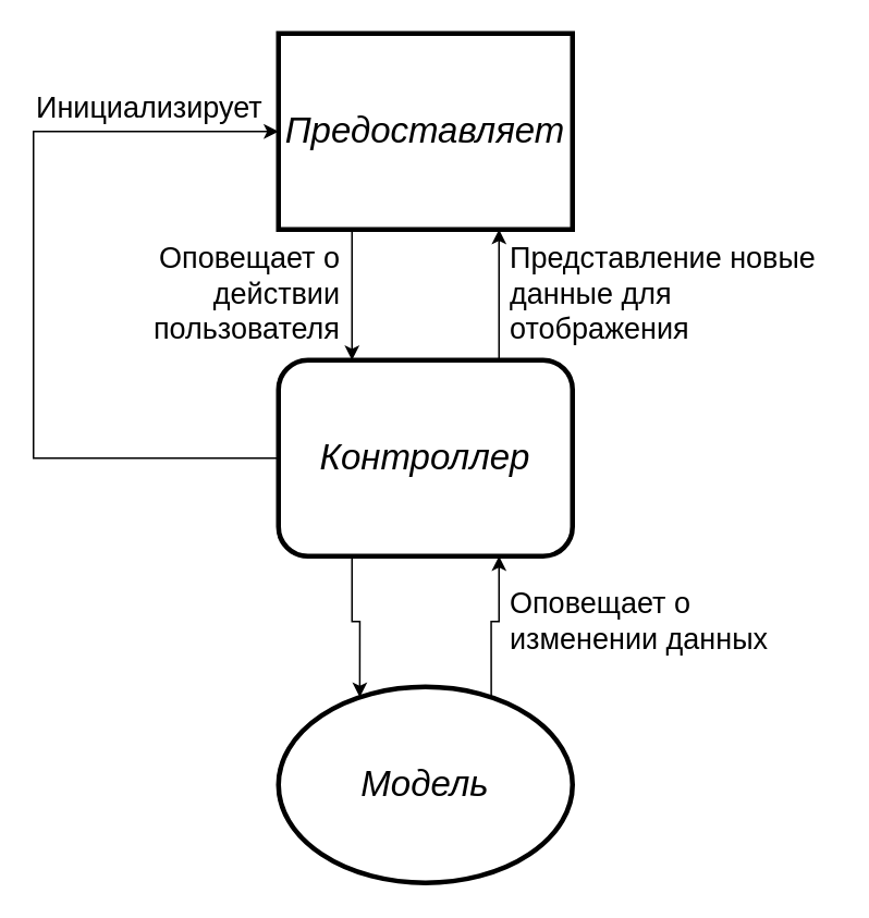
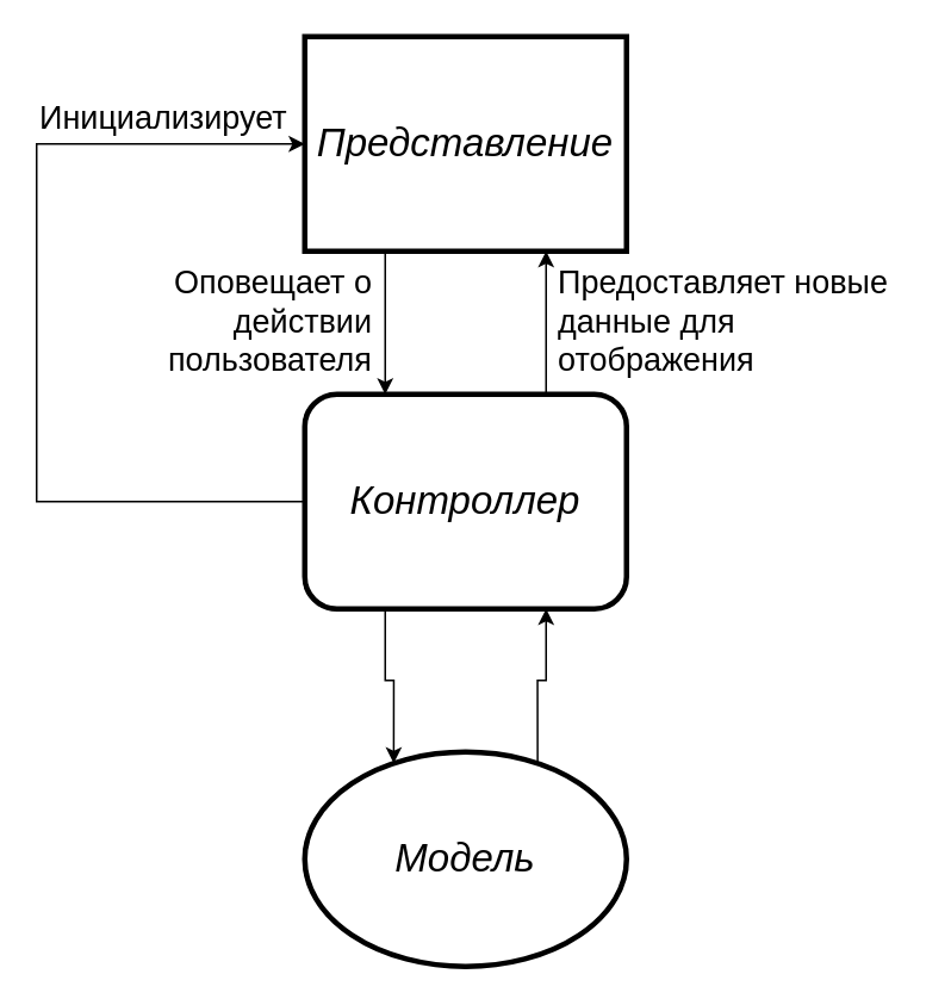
  <mxCell id="0" />
  <mxCell id="1" value="Границы" parent="0" />
  <mxCell id="2" style="edgeStyle=orthogonalEdgeStyle;rounded=0;orthogonalLoop=1;jettySize=auto;html=1;exitX=0.25;exitY=1;exitDx=0;exitDy=0;entryX=0.25;entryY=0;entryDx=0;entryDy=0;fontFamily=Arial;" parent="1" source="3" target="8" edge="1"><mxGeometry relative="1" as="geometry" /></mxCell>
- <mxCell id="3" value="Предоставляет" style="rounded=0;whiteSpace=wrap;html=1;fontSize=22;strokeWidth=3;align=center;fontFamily=Arial;fontStyle=2" parent="1" vertex="1"><mxGeometry x="170" y="20" width="180" height="120" as="geometry" /></mxCell>
+ <mxCell id="3" value="Представление" style="rounded=0;whiteSpace=wrap;html=1;fontSize=22;strokeWidth=3;align=center;fontFamily=Arial;fontStyle=2" parent="1" vertex="1"><mxGeometry x="170" y="20" width="180" height="120" as="geometry" /></mxCell>
  <mxCell id="4" value="" style="edgeStyle=orthogonalEdgeStyle;rounded=0;orthogonalLoop=1;jettySize=auto;html=1;exitX=0.25;exitY=1;exitDx=0;exitDy=0;entryX=0.25;entryY=0;entryDx=0;entryDy=0;fontFamily=Arial;align=right;fontSize=18;" parent="1" source="8" target="9" edge="1"><mxGeometry relative="1" as="geometry"><mxPoint as="offset" /></mxGeometry></mxCell>
  <mxCell id="5" value="&lt;font style=&quot;font-size: 18px;&quot;&gt;&lt;br&gt;&lt;/font&gt;" style="edgeStyle=orthogonalEdgeStyle;rounded=0;orthogonalLoop=1;jettySize=auto;html=1;exitX=0.75;exitY=0;exitDx=0;exitDy=0;entryX=0.75;entryY=1;entryDx=0;entryDy=0;align=left;fontSize=18;fontFamily=Arial;" parent="1" source="8" target="3" edge="1"><mxGeometry relative="1" as="geometry"><mxPoint as="offset" /></mxGeometry></mxCell>
  <mxCell id="6" value="" style="edgeStyle=orthogonalEdgeStyle;rounded=0;orthogonalLoop=1;jettySize=auto;html=1;entryX=0;entryY=0.5;entryDx=0;entryDy=0;endArrow=classic;endFill=1;startArrow=none;startFill=0;" parent="1" source="8" target="3" edge="1"><mxGeometry relative="1" as="geometry"><Array as="points"><mxPoint x="20" y="280" /><mxPoint x="20" y="80" /></Array></mxGeometry></mxCell>
  <mxCell id="7" value="" style="edgeStyle=orthogonalEdgeStyle;rounded=0;orthogonalLoop=1;jettySize=auto;html=1;exitX=0.75;exitY=1;exitDx=0;exitDy=0;entryX=0.75;entryY=0;entryDx=0;entryDy=0;align=left;endArrow=none;endFill=0;startArrow=classic;startFill=1;fontSize=18;fontFamily=Arial;" parent="1" source="8" target="9" edge="1"><mxGeometry relative="1" as="geometry"><mxPoint as="offset" /></mxGeometry></mxCell>
  <mxCell id="8" value="&lt;span style=&quot;font-size: 22px;&quot;&gt;Контроллер&lt;/span&gt;" style="whiteSpace=wrap;html=1;fontSize=22;strokeWidth=3;align=center;fontFamily=Arial;fontStyle=2;rounded=1;" parent="1" vertex="1"><mxGeometry x="170" y="220" width="180" height="120" as="geometry" /></mxCell>
  <mxCell id="9" value="Модель" style="ellipse;whiteSpace=wrap;html=1;fontSize=22;strokeWidth=3;align=center;fontFamily=Arial;fontStyle=2;" parent="1" vertex="1"><mxGeometry x="170" y="420" width="180" height="120" as="geometry" /></mxCell>
  <mxCell id="10" value="&lt;meta charset=&quot;utf-8&quot;&gt;&lt;span style=&quot;color: rgb(0, 0, 0); font-family: Arial; font-size: 18px; font-style: normal; font-variant-ligatures: normal; font-variant-caps: normal; font-weight: 400; letter-spacing: normal; orphans: 2; text-align: center; text-indent: 0px; text-transform: none; widows: 2; word-spacing: 0px; -webkit-text-stroke-width: 0px; background-color: rgb(255, 255, 255); text-decoration-thickness: initial; text-decoration-style: initial; text-decoration-color: initial; float: none; display: inline !important;&quot;&gt;Инициализирует&lt;/span&gt;" style="text;whiteSpace=wrap;html=1;verticalAlign=bottom;" parent="1" vertex="1"><mxGeometry x="20" y="30" width="170" height="50" as="geometry" /></mxCell>
- <mxCell id="11" value="&lt;meta charset=&quot;utf-8&quot;&gt;&lt;span style=&quot;color: rgb(0, 0, 0); font-family: Arial; font-size: 18px; font-style: normal; font-variant-ligatures: normal; font-variant-caps: normal; font-weight: 400; letter-spacing: normal; orphans: 2; text-align: left; text-indent: 0px; text-transform: none; widows: 2; word-spacing: 0px; -webkit-text-stroke-width: 0px; background-color: rgb(255, 255, 255); text-decoration-thickness: initial; text-decoration-style: initial; text-decoration-color: initial; float: none; display: inline !important;&quot;&gt;Представление новые&lt;/span&gt;&lt;br style=&quot;border-color: var(--border-color); color: rgb(0, 0, 0); font-family: Arial; font-size: 18px; font-style: normal; font-variant-ligatures: normal; font-variant-caps: normal; font-weight: 400; letter-spacing: normal; orphans: 2; text-align: left; text-indent: 0px; text-transform: none; widows: 2; word-spacing: 0px; -webkit-text-stroke-width: 0px; background-color: rgb(255, 255, 255); text-decoration-thickness: initial; text-decoration-style: initial; text-decoration-color: initial;&quot;&gt;&lt;span style=&quot;color: rgb(0, 0, 0); font-family: Arial; font-size: 18px; font-style: normal; font-variant-ligatures: normal; font-variant-caps: normal; font-weight: 400; letter-spacing: normal; orphans: 2; text-align: left; text-indent: 0px; text-transform: none; widows: 2; word-spacing: 0px; -webkit-text-stroke-width: 0px; background-color: rgb(255, 255, 255); text-decoration-thickness: initial; text-decoration-style: initial; text-decoration-color: initial; float: none; display: inline !important;&quot;&gt;данные для отображения&lt;/span&gt;" style="text;whiteSpace=wrap;html=1;verticalAlign=middle;" vertex="1" parent="1"><mxGeometry x="310" y="140" width="200" height="80" as="geometry" /></mxCell>
+ <mxCell id="11" value="&lt;meta charset=&quot;utf-8&quot;&gt;&lt;span style=&quot;color: rgb(0, 0, 0); font-family: Arial; font-size: 18px; font-style: normal; font-variant-ligatures: normal; font-variant-caps: normal; font-weight: 400; letter-spacing: normal; orphans: 2; text-align: left; text-indent: 0px; text-transform: none; widows: 2; word-spacing: 0px; -webkit-text-stroke-width: 0px; background-color: rgb(255, 255, 255); text-decoration-thickness: initial; text-decoration-style: initial; text-decoration-color: initial; float: none; display: inline !important;&quot;&gt;Предоставляет новые&lt;/span&gt;&lt;br style=&quot;border-color: var(--border-color); color: rgb(0, 0, 0); font-family: Arial; font-size: 18px; font-style: normal; font-variant-ligatures: normal; font-variant-caps: normal; font-weight: 400; letter-spacing: normal; orphans: 2; text-align: left; text-indent: 0px; text-transform: none; widows: 2; word-spacing: 0px; -webkit-text-stroke-width: 0px; background-color: rgb(255, 255, 255); text-decoration-thickness: initial; text-decoration-style: initial; text-decoration-color: initial;&quot;&gt;&lt;span style=&quot;color: rgb(0, 0, 0); font-family: Arial; font-size: 18px; font-style: normal; font-variant-ligatures: normal; font-variant-caps: normal; font-weight: 400; letter-spacing: normal; orphans: 2; text-align: left; text-indent: 0px; text-transform: none; widows: 2; word-spacing: 0px; -webkit-text-stroke-width: 0px; background-color: rgb(255, 255, 255); text-decoration-thickness: initial; text-decoration-style: initial; text-decoration-color: initial; float: none; display: inline !important;&quot;&gt;данные для отображения&lt;/span&gt;" style="text;whiteSpace=wrap;html=1;verticalAlign=middle;" vertex="1" parent="1"><mxGeometry x="310" y="140" width="200" height="80" as="geometry" /></mxCell>
  <mxCell id="12" value="&lt;meta charset=&quot;utf-8&quot;&gt;&lt;span style=&quot;color: rgb(0, 0, 0); font-family: Arial; font-size: 18px; font-style: normal; font-variant-ligatures: normal; font-variant-caps: normal; font-weight: 400; letter-spacing: normal; orphans: 2; text-indent: 0px; text-transform: none; widows: 2; word-spacing: 0px; -webkit-text-stroke-width: 0px; background-color: rgb(255, 255, 255); text-decoration-thickness: initial; text-decoration-style: initial; text-decoration-color: initial; float: none; display: inline !important;&quot;&gt;Оповещает о&lt;/span&gt;&lt;br style=&quot;border-color: var(--border-color); color: rgb(0, 0, 0); font-family: Arial; font-size: 18px; font-style: normal; font-variant-ligatures: normal; font-variant-caps: normal; font-weight: 400; letter-spacing: normal; orphans: 2; text-indent: 0px; text-transform: none; widows: 2; word-spacing: 0px; -webkit-text-stroke-width: 0px; text-decoration-thickness: initial; text-decoration-style: initial; text-decoration-color: initial;&quot;&gt;&lt;span style=&quot;color: rgb(0, 0, 0); font-family: Arial; font-size: 18px; font-style: normal; font-variant-ligatures: normal; font-variant-caps: normal; font-weight: 400; letter-spacing: normal; orphans: 2; text-indent: 0px; text-transform: none; widows: 2; word-spacing: 0px; -webkit-text-stroke-width: 0px; background-color: rgb(255, 255, 255); text-decoration-thickness: initial; text-decoration-style: initial; text-decoration-color: initial; float: none; display: inline !important;&quot;&gt;действии пользователя&lt;/span&gt;" style="text;whiteSpace=wrap;html=1;align=right;verticalAlign=middle;" vertex="1" parent="1"><mxGeometry x="20" y="140" width="190" height="80" as="geometry" /></mxCell>
- <mxCell id="13" value="&lt;meta charset=&quot;utf-8&quot;&gt;&lt;span style=&quot;color: rgb(0, 0, 0); font-family: Arial; font-size: 18px; font-style: normal; font-variant-ligatures: normal; font-variant-caps: normal; font-weight: 400; letter-spacing: normal; orphans: 2; text-indent: 0px; text-transform: none; widows: 2; word-spacing: 0px; -webkit-text-stroke-width: 0px; background-color: rgb(255, 255, 255); text-decoration-thickness: initial; text-decoration-style: initial; text-decoration-color: initial; float: none; display: inline !important;&quot;&gt;Оповещает о&lt;/span&gt;&lt;br style=&quot;border-color: var(--border-color); color: rgb(0, 0, 0); font-family: Arial; font-size: 18px; font-style: normal; font-variant-ligatures: normal; font-variant-caps: normal; font-weight: 400; letter-spacing: normal; orphans: 2; text-indent: 0px; text-transform: none; widows: 2; word-spacing: 0px; -webkit-text-stroke-width: 0px; text-decoration-thickness: initial; text-decoration-style: initial; text-decoration-color: initial;&quot;&gt;&lt;span style=&quot;color: rgb(0, 0, 0); font-family: Arial; font-size: 18px; font-style: normal; font-variant-ligatures: normal; font-variant-caps: normal; font-weight: 400; letter-spacing: normal; orphans: 2; text-indent: 0px; text-transform: none; widows: 2; word-spacing: 0px; -webkit-text-stroke-width: 0px; background-color: rgb(255, 255, 255); text-decoration-thickness: initial; text-decoration-style: initial; text-decoration-color: initial; float: none; display: inline !important;&quot;&gt;изменении данных&lt;/span&gt;" style="text;whiteSpace=wrap;html=1;align=left;verticalAlign=middle;" vertex="1" parent="1"><mxGeometry x="310" y="340" width="200" height="80" as="geometry" /></mxCell>
  <mxCell id="14" value="Рамка" parent="0" />
  <mxCell id="15" value="Надписи" parent="0" />
  <mxCell id="16" value="Связи" parent="0" />
  <mxCell id="17" value="Сущности" parent="0" />
